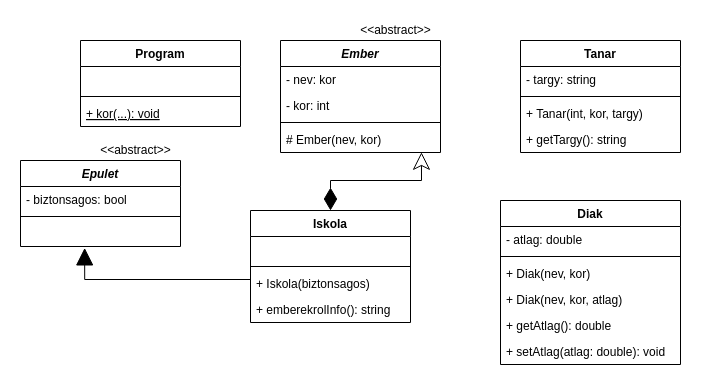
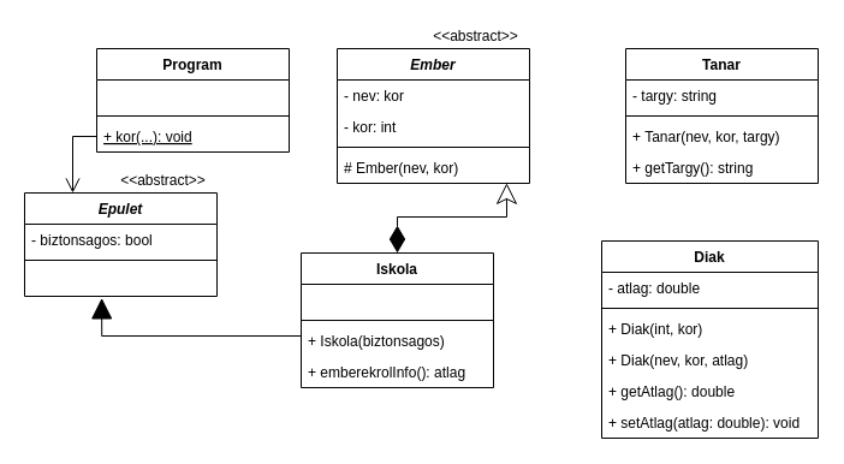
  <mxCell id="0" />
  <mxCell id="1" parent="0" />
  <mxCell id="2" value="Epulet" style="swimlane;fontStyle=3;align=center;verticalAlign=top;childLayout=stackLayout;horizontal=1;startSize=26;horizontalStack=0;resizeParent=1;resizeParentMax=0;resizeLast=0;collapsible=1;marginBottom=0;" parent="1" vertex="1"><mxGeometry x="20" y="160" width="160" height="86" as="geometry" /></mxCell>
  <mxCell id="3" value="- biztonsagos: bool" style="text;strokeColor=none;fillColor=none;align=left;verticalAlign=top;spacingLeft=4;spacingRight=4;overflow=hidden;rotatable=0;points=[[0,0.5],[1,0.5]];portConstraint=eastwest;" parent="2" vertex="1"><mxGeometry y="26" width="160" height="26" as="geometry" /></mxCell>
  <mxCell id="4" value="" style="line;strokeWidth=1;fillColor=none;align=left;verticalAlign=middle;spacingTop=-1;spacingLeft=3;spacingRight=3;rotatable=0;labelPosition=right;points=[];portConstraint=eastwest;" parent="2" vertex="1"><mxGeometry y="52" width="160" height="8" as="geometry" /></mxCell>
  <mxCell id="5" value=" " style="text;strokeColor=none;fillColor=none;align=left;verticalAlign=top;spacingLeft=4;spacingRight=4;overflow=hidden;rotatable=0;points=[[0,0.5],[1,0.5]];portConstraint=eastwest;" parent="2" vertex="1"><mxGeometry y="60" width="160" height="26" as="geometry" /></mxCell>
  <mxCell id="6" value="&amp;lt;&amp;lt;abstract&amp;gt;&amp;gt;" style="text;html=1;align=center;verticalAlign=middle;resizable=0;points=[];autosize=1;strokeColor=none;fillColor=none;" parent="1" vertex="1"><mxGeometry x="90" y="140" width="90" height="20" as="geometry" /></mxCell>
  <mxCell id="7" style="edgeStyle=orthogonalEdgeStyle;rounded=0;orthogonalLoop=1;jettySize=auto;html=1;exitX=0.5;exitY=0;exitDx=0;exitDy=0;entryX=0.881;entryY=0.992;entryDx=0;entryDy=0;entryPerimeter=0;endArrow=classic;endFill=0;endSize=15;startArrow=diamondThin;startFill=1;startSize=20;" parent="1" source="8" target="17" edge="1"><mxGeometry relative="1" as="geometry" /></mxCell>
  <mxCell id="8" value="Iskola" style="swimlane;fontStyle=1;align=center;verticalAlign=top;childLayout=stackLayout;horizontal=1;startSize=26;horizontalStack=0;resizeParent=1;resizeParentMax=0;resizeLast=0;collapsible=1;marginBottom=0;" parent="1" vertex="1"><mxGeometry x="250" y="210" width="160" height="112" as="geometry" /></mxCell>
  <mxCell id="9" value=" " style="text;strokeColor=none;fillColor=none;align=left;verticalAlign=top;spacingLeft=4;spacingRight=4;overflow=hidden;rotatable=0;points=[[0,0.5],[1,0.5]];portConstraint=eastwest;" parent="8" vertex="1"><mxGeometry y="26" width="160" height="26" as="geometry" /></mxCell>
  <mxCell id="10" value="" style="line;strokeWidth=1;fillColor=none;align=left;verticalAlign=middle;spacingTop=-1;spacingLeft=3;spacingRight=3;rotatable=0;labelPosition=right;points=[];portConstraint=eastwest;" parent="8" vertex="1"><mxGeometry y="52" width="160" height="8" as="geometry" /></mxCell>
  <mxCell id="11" value="+ Iskola(biztonsagos)" style="text;strokeColor=none;fillColor=none;align=left;verticalAlign=top;spacingLeft=4;spacingRight=4;overflow=hidden;rotatable=0;points=[[0,0.5],[1,0.5]];portConstraint=eastwest;" parent="8" vertex="1"><mxGeometry y="60" width="160" height="26" as="geometry" /></mxCell>
- <mxCell id="12" value="+ emberekrolInfo(): string" style="text;strokeColor=none;fillColor=none;align=left;verticalAlign=top;spacingLeft=4;spacingRight=4;overflow=hidden;rotatable=0;points=[[0,0.5],[1,0.5]];portConstraint=eastwest;" parent="8" vertex="1"><mxGeometry y="86" width="160" height="26" as="geometry" /></mxCell>
+ <mxCell id="12" value="+ emberekrolInfo(): atlag" style="text;strokeColor=none;fillColor=none;align=left;verticalAlign=top;spacingLeft=4;spacingRight=4;overflow=hidden;rotatable=0;points=[[0,0.5],[1,0.5]];portConstraint=eastwest;" parent="8" vertex="1"><mxGeometry y="86" width="160" height="26" as="geometry" /></mxCell>
  <mxCell id="13" value="Ember" style="swimlane;fontStyle=3;align=center;verticalAlign=top;childLayout=stackLayout;horizontal=1;startSize=26;horizontalStack=0;resizeParent=1;resizeParentMax=0;resizeLast=0;collapsible=1;marginBottom=0;" parent="1" vertex="1"><mxGeometry x="280" y="40" width="160" height="112" as="geometry" /></mxCell>
  <mxCell id="14" value="- nev: kor" style="text;strokeColor=none;fillColor=none;align=left;verticalAlign=top;spacingLeft=4;spacingRight=4;overflow=hidden;rotatable=0;points=[[0,0.5],[1,0.5]];portConstraint=eastwest;" parent="13" vertex="1"><mxGeometry y="26" width="160" height="26" as="geometry" /></mxCell>
  <mxCell id="15" value="- kor: int" style="text;strokeColor=none;fillColor=none;align=left;verticalAlign=top;spacingLeft=4;spacingRight=4;overflow=hidden;rotatable=0;points=[[0,0.5],[1,0.5]];portConstraint=eastwest;" parent="13" vertex="1"><mxGeometry y="52" width="160" height="26" as="geometry" /></mxCell>
  <mxCell id="16" value="" style="line;strokeWidth=1;fillColor=none;align=left;verticalAlign=middle;spacingTop=-1;spacingLeft=3;spacingRight=3;rotatable=0;labelPosition=right;points=[];portConstraint=eastwest;" parent="13" vertex="1"><mxGeometry y="78" width="160" height="8" as="geometry" /></mxCell>
  <mxCell id="17" value="# Ember(nev, kor)" style="text;strokeColor=none;fillColor=none;align=left;verticalAlign=top;spacingLeft=4;spacingRight=4;overflow=hidden;rotatable=0;points=[[0,0.5],[1,0.5]];portConstraint=eastwest;" parent="13" vertex="1"><mxGeometry y="86" width="160" height="26" as="geometry" /></mxCell>
  <mxCell id="18" value="Tanar" style="swimlane;fontStyle=1;align=center;verticalAlign=top;childLayout=stackLayout;horizontal=1;startSize=26;horizontalStack=0;resizeParent=1;resizeParentMax=0;resizeLast=0;collapsible=1;marginBottom=0;" parent="1" vertex="1"><mxGeometry x="520" y="40" width="160" height="112" as="geometry" /></mxCell>
  <mxCell id="19" value="- targy: string" style="text;strokeColor=none;fillColor=none;align=left;verticalAlign=top;spacingLeft=4;spacingRight=4;overflow=hidden;rotatable=0;points=[[0,0.5],[1,0.5]];portConstraint=eastwest;" parent="18" vertex="1"><mxGeometry y="26" width="160" height="26" as="geometry" /></mxCell>
  <mxCell id="20" value="" style="line;strokeWidth=1;fillColor=none;align=left;verticalAlign=middle;spacingTop=-1;spacingLeft=3;spacingRight=3;rotatable=0;labelPosition=right;points=[];portConstraint=eastwest;" parent="18" vertex="1"><mxGeometry y="52" width="160" height="8" as="geometry" /></mxCell>
- <mxCell id="21" value="+ Tanar(int, kor, targy)" style="text;strokeColor=none;fillColor=none;align=left;verticalAlign=top;spacingLeft=4;spacingRight=4;overflow=hidden;rotatable=0;points=[[0,0.5],[1,0.5]];portConstraint=eastwest;" parent="18" vertex="1"><mxGeometry y="60" width="160" height="26" as="geometry" /></mxCell>
+ <mxCell id="21" value="+ Tanar(nev, kor, targy)" style="text;strokeColor=none;fillColor=none;align=left;verticalAlign=top;spacingLeft=4;spacingRight=4;overflow=hidden;rotatable=0;points=[[0,0.5],[1,0.5]];portConstraint=eastwest;" parent="18" vertex="1"><mxGeometry y="60" width="160" height="26" as="geometry" /></mxCell>
  <mxCell id="22" value="+ getTargy(): string" style="text;strokeColor=none;fillColor=none;align=left;verticalAlign=top;spacingLeft=4;spacingRight=4;overflow=hidden;rotatable=0;points=[[0,0.5],[1,0.5]];portConstraint=eastwest;" parent="18" vertex="1"><mxGeometry y="86" width="160" height="26" as="geometry" /></mxCell>
  <mxCell id="23" value="&amp;lt;&amp;lt;abstract&amp;gt;&amp;gt;" style="text;html=1;align=center;verticalAlign=middle;resizable=0;points=[];autosize=1;strokeColor=none;fillColor=none;" parent="1" vertex="1"><mxGeometry x="350" y="20" width="90" height="20" as="geometry" /></mxCell>
  <mxCell id="24" value="Diak" style="swimlane;fontStyle=1;align=center;verticalAlign=top;childLayout=stackLayout;horizontal=1;startSize=26;horizontalStack=0;resizeParent=1;resizeParentMax=0;resizeLast=0;collapsible=1;marginBottom=0;" parent="1" vertex="1"><mxGeometry x="500" y="200" width="180" height="164" as="geometry" /></mxCell>
  <mxCell id="25" value="- atlag: double" style="text;strokeColor=none;fillColor=none;align=left;verticalAlign=top;spacingLeft=4;spacingRight=4;overflow=hidden;rotatable=0;points=[[0,0.5],[1,0.5]];portConstraint=eastwest;" parent="24" vertex="1"><mxGeometry y="26" width="180" height="26" as="geometry" /></mxCell>
  <mxCell id="26" value="" style="line;strokeWidth=1;fillColor=none;align=left;verticalAlign=middle;spacingTop=-1;spacingLeft=3;spacingRight=3;rotatable=0;labelPosition=right;points=[];portConstraint=eastwest;" parent="24" vertex="1"><mxGeometry y="52" width="180" height="8" as="geometry" /></mxCell>
- <mxCell id="27" value="+ Diak(nev, kor)" style="text;strokeColor=none;fillColor=none;align=left;verticalAlign=top;spacingLeft=4;spacingRight=4;overflow=hidden;rotatable=0;points=[[0,0.5],[1,0.5]];portConstraint=eastwest;" parent="24" vertex="1"><mxGeometry y="60" width="180" height="26" as="geometry" /></mxCell>
+ <mxCell id="27" value="+ Diak(int, kor)" style="text;strokeColor=none;fillColor=none;align=left;verticalAlign=top;spacingLeft=4;spacingRight=4;overflow=hidden;rotatable=0;points=[[0,0.5],[1,0.5]];portConstraint=eastwest;" parent="24" vertex="1"><mxGeometry y="60" width="180" height="26" as="geometry" /></mxCell>
  <mxCell id="28" value="+ Diak(nev, kor, atlag)" style="text;strokeColor=none;fillColor=none;align=left;verticalAlign=top;spacingLeft=4;spacingRight=4;overflow=hidden;rotatable=0;points=[[0,0.5],[1,0.5]];portConstraint=eastwest;" parent="24" vertex="1"><mxGeometry y="86" width="180" height="26" as="geometry" /></mxCell>
  <mxCell id="29" value="+ getAtlag(): double" style="text;strokeColor=none;fillColor=none;align=left;verticalAlign=top;spacingLeft=4;spacingRight=4;overflow=hidden;rotatable=0;points=[[0,0.5],[1,0.5]];portConstraint=eastwest;" parent="24" vertex="1"><mxGeometry y="112" width="180" height="26" as="geometry" /></mxCell>
  <mxCell id="30" value="+ setAtlag(atlag: double): void" style="text;strokeColor=none;fillColor=none;align=left;verticalAlign=top;spacingLeft=4;spacingRight=4;overflow=hidden;rotatable=0;points=[[0,0.5],[1,0.5]];portConstraint=eastwest;" parent="24" vertex="1"><mxGeometry y="138" width="180" height="26" as="geometry" /></mxCell>
  <mxCell id="31" style="edgeStyle=orthogonalEdgeStyle;rounded=0;orthogonalLoop=1;jettySize=auto;html=1;exitX=0;exitY=0.5;exitDx=0;exitDy=0;entryX=0.401;entryY=1.054;entryDx=0;entryDy=0;endArrow=block;endFill=1;endSize=15;entryPerimeter=0;" parent="1" source="9" target="5" edge="1"><mxGeometry relative="1" as="geometry"><Array as="points"><mxPoint x="84" y="279" /></Array></mxGeometry></mxCell>
  <mxCell id="32" value="Program" style="swimlane;fontStyle=1;align=center;verticalAlign=top;childLayout=stackLayout;horizontal=1;startSize=26;horizontalStack=0;resizeParent=1;resizeParentMax=0;resizeLast=0;collapsible=1;marginBottom=0;" vertex="1" parent="1"><mxGeometry x="80" y="40" width="160" height="86" as="geometry" /></mxCell>
  <mxCell id="33" value=" " style="text;strokeColor=none;fillColor=none;align=left;verticalAlign=top;spacingLeft=4;spacingRight=4;overflow=hidden;rotatable=0;points=[[0,0.5],[1,0.5]];portConstraint=eastwest;" vertex="1" parent="32"><mxGeometry y="26" width="160" height="26" as="geometry" /></mxCell>
  <mxCell id="34" value="" style="line;strokeWidth=1;fillColor=none;align=left;verticalAlign=middle;spacingTop=-1;spacingLeft=3;spacingRight=3;rotatable=0;labelPosition=right;points=[];portConstraint=eastwest;" vertex="1" parent="32"><mxGeometry y="52" width="160" height="8" as="geometry" /></mxCell>
  <mxCell id="35" value="+ kor(...): void" style="text;strokeColor=none;fillColor=none;align=left;verticalAlign=top;spacingLeft=4;spacingRight=4;overflow=hidden;rotatable=0;points=[[0,0.5],[1,0.5]];portConstraint=eastwest;fontStyle=4" vertex="1" parent="32"><mxGeometry y="60" width="160" height="26" as="geometry" /></mxCell>
+ <mxCell id="36" style="edgeStyle=orthogonalEdgeStyle;rounded=0;orthogonalLoop=1;jettySize=auto;html=1;exitX=0;exitY=0.5;exitDx=0;exitDy=0;entryX=0.25;entryY=0;entryDx=0;entryDy=0;endArrow=open;endFill=0;endSize=10;" edge="1" parent="1" source="35" target="2"><mxGeometry relative="1" as="geometry" /></mxCell>
